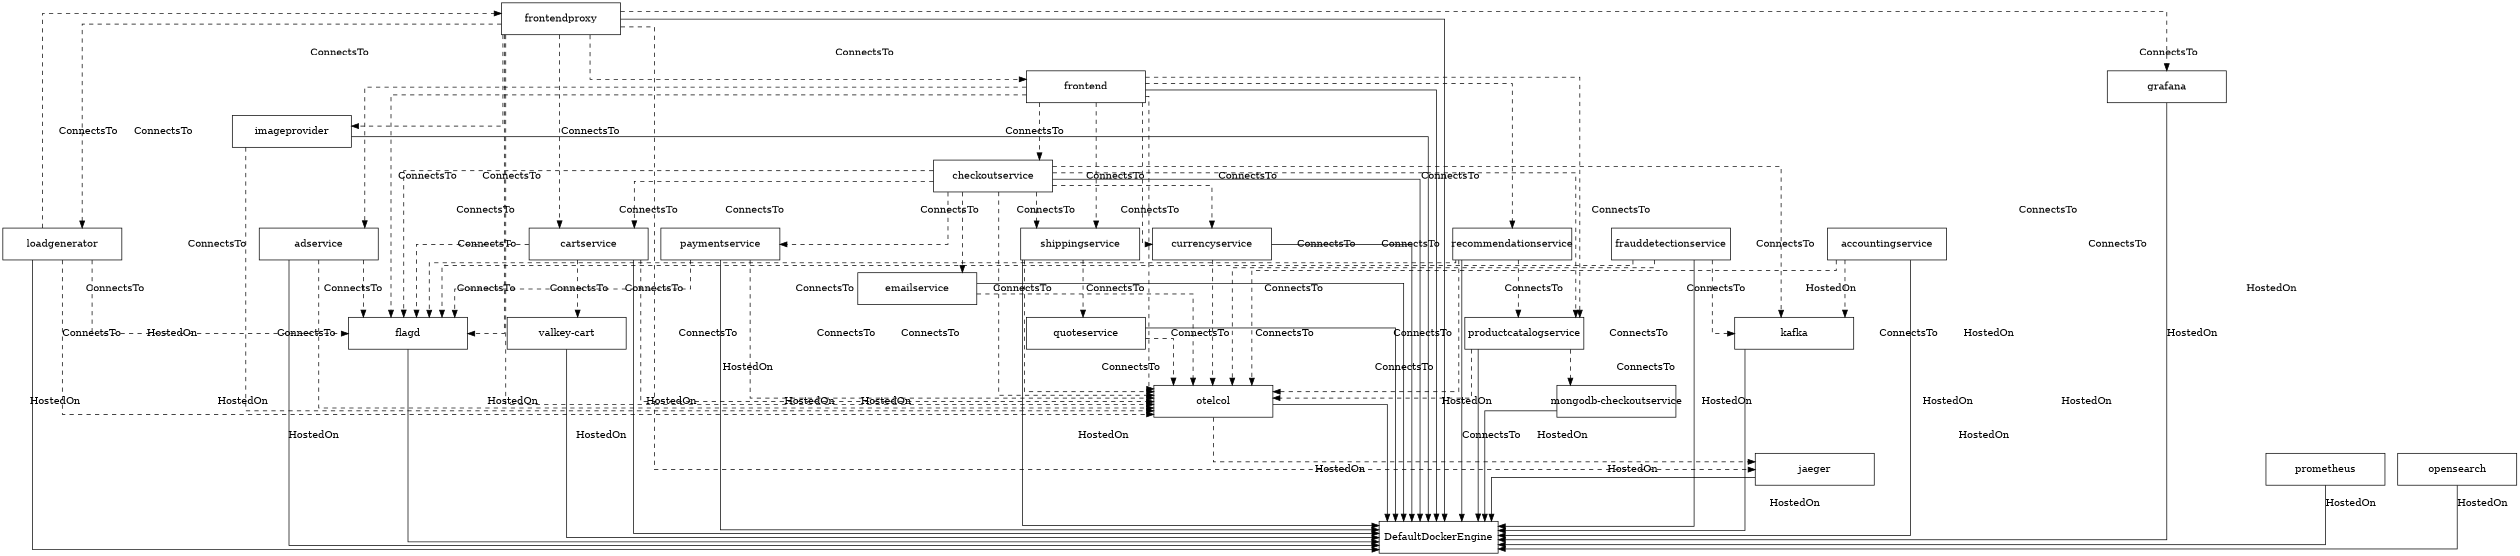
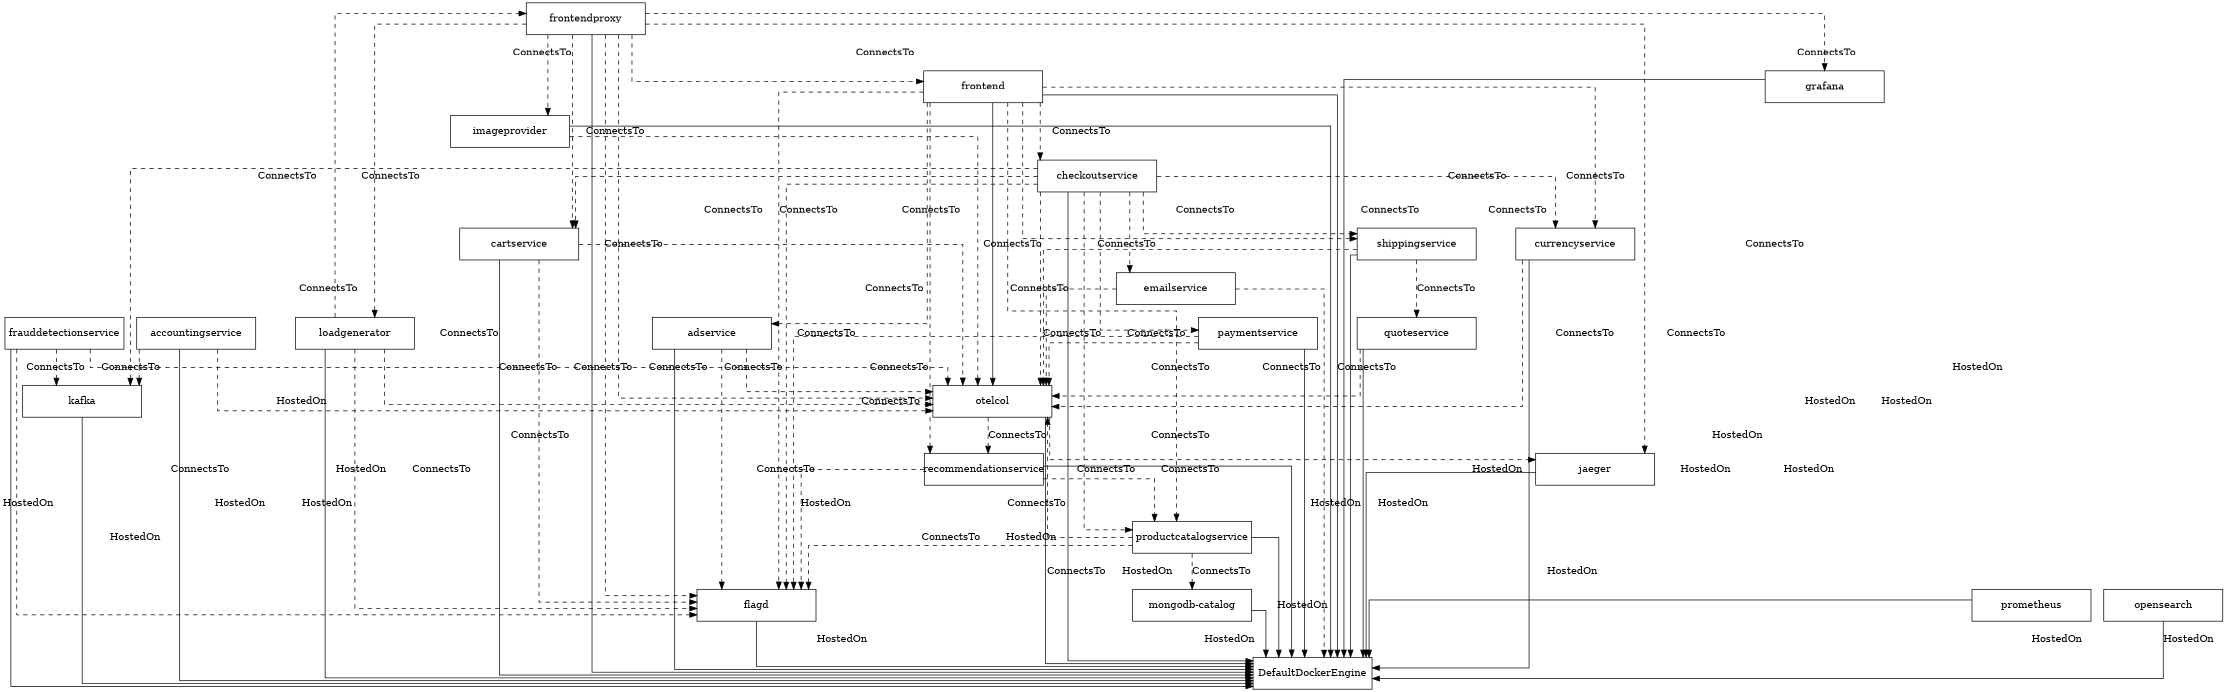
  strict digraph {
    splines=ortho
    node [fixedsize=true shape=polygon]
    edge [style=dashed weight=2]
    cartservice [height=0.63 width=2.34]
    flagd [height=0.63 width=2.34]
    otelcol [height=0.63 width=2.34]
-   "valkey-cart" [height=0.63 width=2.34]
    adservice [height=0.63 width=2.34]
    imageprovider [height=0.63 width=2.34]
    frauddetectionservice [height=0.63 width=2.34]
    kafka [height=0.63 width=2.34]
    shippingservice [height=0.63 width=2.34]
    quoteservice [height=0.63 width=2.34]
    productcatalogservice [height=0.63 width=2.34]
-   "mongodb-catalog" [height=0.63 width=2.34 label="mongodb-checkoutservice"]
+   "mongodb-catalog" [height=0.63 width=2.34]
    frontend [height=0.63 width=2.34]
    currencyservice [height=0.63 width=2.34]
    checkoutservice [height=0.63 width=2.34]
    recommendationservice [height=0.63 width=2.34]
    jaeger [height=0.63 width=2.34]
    emailservice [height=0.63 width=2.34]
    paymentservice [height=0.63 width=2.34]
    loadgenerator [height=0.63 width=2.34]
    frontendproxy [height=0.63 width=2.34]
    accountingservice [height=0.63 width=2.34]
    grafana [height=0.63 width=2.34]
    DefaultDockerEngine [height=0.63 width=2.34]
    prometheus [height=0.63 width=2.34]
    opensearch [height=0.63 width=2.34]
    subgraph sub_1 {
      cartservice
      flagd
      otelcol
-     "valkey-cart"
      adservice
      imageprovider
      frauddetectionservice
      kafka
      shippingservice
      quoteservice
      productcatalogservice
      "mongodb-catalog"
      frontend
      currencyservice
      checkoutservice
      recommendationservice
      jaeger
      emailservice
      paymentservice
      loadgenerator
      frontendproxy
      accountingservice
      grafana
    }
    cartservice -> flagd [label=ConnectsTo]
    cartservice -> otelcol [label=ConnectsTo]
-   cartservice -> "valkey-cart" [label=ConnectsTo]
    cartservice -> DefaultDockerEngine [label=HostedOn style=solid weight=""]
    flagd -> DefaultDockerEngine [label=HostedOn style=solid weight=""]
    otelcol -> jaeger [label=ConnectsTo weight=""]
    otelcol -> DefaultDockerEngine [label=HostedOn style=solid weight=""]
-   "valkey-cart" -> DefaultDockerEngine [label=HostedOn style=solid weight=""]
    adservice -> flagd [label=ConnectsTo]
    adservice -> otelcol [label=ConnectsTo]
    adservice -> DefaultDockerEngine [label=HostedOn style=solid weight=""]
    imageprovider -> otelcol [label=ConnectsTo weight=""]
    imageprovider -> DefaultDockerEngine [label=HostedOn style=solid weight=""]
    frauddetectionservice -> flagd [label=ConnectsTo]
    frauddetectionservice -> otelcol [label=ConnectsTo]
    frauddetectionservice -> kafka [label=ConnectsTo]
    frauddetectionservice -> DefaultDockerEngine [label=HostedOn style=solid weight=""]
    kafka -> DefaultDockerEngine [label=HostedOn style=solid weight=""]
    shippingservice -> otelcol [label=ConnectsTo]
    shippingservice -> quoteservice [label=ConnectsTo]
    shippingservice -> DefaultDockerEngine [label=HostedOn style=solid weight=""]
    quoteservice -> otelcol [label=ConnectsTo weight=""]
    quoteservice -> DefaultDockerEngine [label=HostedOn style=solid weight=""]
+   productcatalogservice -> flagd [label=ConnectsTo]
    productcatalogservice -> otelcol [label=ConnectsTo]
    productcatalogservice -> "mongodb-catalog" [label=ConnectsTo]
    productcatalogservice -> DefaultDockerEngine [label=HostedOn style=solid weight=""]
    "mongodb-catalog" -> DefaultDockerEngine [label=HostedOn style=solid weight=""]
    frontend -> flagd [label=ConnectsTo]
-   frontend -> otelcol [label=ConnectsTo]
+   frontend -> otelcol [label=ConnectsTo style=solid]
    frontend -> adservice [label=ConnectsTo]
    frontend -> shippingservice [label=ConnectsTo]
    frontend -> productcatalogservice [label=ConnectsTo]
    frontend -> currencyservice [label=ConnectsTo]
    frontend -> checkoutservice [label=ConnectsTo]
    frontend -> recommendationservice [label=ConnectsTo]
    frontend -> DefaultDockerEngine [label=HostedOn style=solid weight=""]
    currencyservice -> otelcol [label=ConnectsTo weight=""]
    currencyservice -> DefaultDockerEngine [label=HostedOn style=solid weight=""]
    checkoutservice -> cartservice [label=ConnectsTo]
    checkoutservice -> flagd [label=ConnectsTo]
    checkoutservice -> otelcol [label=ConnectsTo]
    checkoutservice -> kafka [label=ConnectsTo]
    checkoutservice -> shippingservice [label=ConnectsTo]
    checkoutservice -> productcatalogservice [label=ConnectsTo]
    checkoutservice -> currencyservice [label=ConnectsTo]
    checkoutservice -> emailservice [label=ConnectsTo]
    checkoutservice -> paymentservice [label=ConnectsTo]
    checkoutservice -> DefaultDockerEngine [label=HostedOn style=solid weight=""]
    recommendationservice -> flagd [label=ConnectsTo]
-   recommendationservice -> otelcol [label=ConnectsTo]
+   otelcol -> recommendationservice [label=ConnectsTo]
    recommendationservice -> productcatalogservice [label=ConnectsTo]
    recommendationservice -> DefaultDockerEngine [label=HostedOn style=solid weight=""]
    jaeger -> DefaultDockerEngine [label=HostedOn style=solid weight=""]
    emailservice -> otelcol [label=ConnectsTo weight=""]
-   emailservice -> DefaultDockerEngine [label=HostedOn style=solid weight=""]
+   emailservice -> DefaultDockerEngine [label=HostedOn weight=""]
    paymentservice -> flagd [label=ConnectsTo]
    paymentservice -> otelcol [label=ConnectsTo]
    paymentservice -> DefaultDockerEngine [label=HostedOn style=solid weight=""]
    loadgenerator -> flagd [label=ConnectsTo]
    loadgenerator -> otelcol [label=ConnectsTo]
    loadgenerator -> frontendproxy [label=ConnectsTo]
    loadgenerator -> DefaultDockerEngine [label=HostedOn style=solid weight=""]
    frontendproxy -> cartservice [label=ConnectsTo]
    frontendproxy -> flagd [label=ConnectsTo]
    frontendproxy -> otelcol [label=ConnectsTo]
    frontendproxy -> imageprovider [label=ConnectsTo]
    frontendproxy -> frontend [label=ConnectsTo]
    frontendproxy -> jaeger [label=ConnectsTo]
    frontendproxy -> loadgenerator [label=ConnectsTo]
    frontendproxy -> grafana [label=ConnectsTo]
    frontendproxy -> DefaultDockerEngine [label=HostedOn style=solid weight=""]
    accountingservice -> otelcol [label=ConnectsTo]
-   accountingservice -> kafka [label=HostedOn]
+   accountingservice -> kafka [label=ConnectsTo]
    accountingservice -> DefaultDockerEngine [label=HostedOn style=solid weight=""]
    grafana -> DefaultDockerEngine [label=HostedOn style=solid weight=""]
    prometheus -> DefaultDockerEngine [label=HostedOn style=solid weight=""]
    opensearch -> DefaultDockerEngine [label=HostedOn style=solid weight=""]
  }
